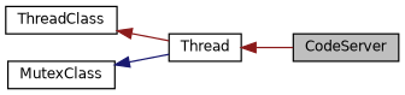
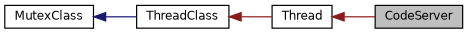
  digraph {
    rankdir=LR
    node [color=black fillcolor=white fontname=Helvetica fontsize=10 shape=record style=filled]
    edge [color=firebrick4 dir=back fontname=Helvetica fontsize=10 labelfontname=Helvetica labelfontsize=10 style=solid]
    n1 [fillcolor=grey75 fontcolor=black height=0.2 label=CodeServer width=0.4]
    n2 [height=0.2 label=ThreadClass width=0.4]
    n3 [height=0.2 label=Thread width=0.4]
    n4 [height=0.2 label=MutexClass width=0.4]
    n2 -> n3
    n3 -> n1
-   n4 -> n3 [color=midnightblue]
+   n4 -> n2 [color=midnightblue]
  }
